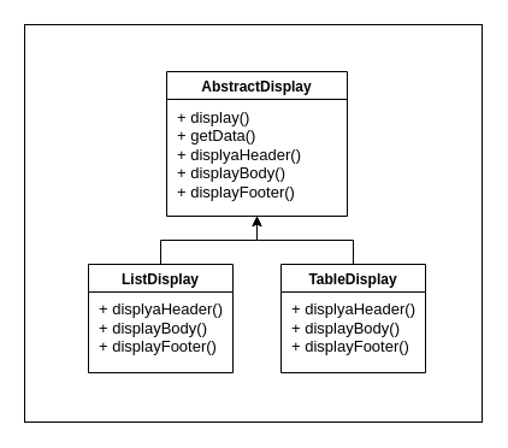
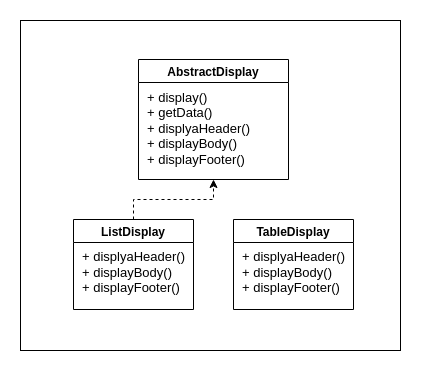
  <mxCell id="0" />
  <mxCell id="1" parent="0" />
  <mxCell id="2" value="" style="rounded=0;whiteSpace=wrap;html=1;fontSize=13;" vertex="1" parent="1"><mxGeometry x="20" y="20" width="380" height="330" as="geometry" /></mxCell>
  <mxCell id="3" value="AbstractDisplay" style="swimlane;" vertex="1" parent="1"><mxGeometry x="138" y="59" width="150" height="120" as="geometry" /></mxCell>
  <mxCell id="4" value="&lt;div style=&quot;text-align: left; font-size: 13px;&quot;&gt;&lt;span style=&quot;font-size: 13px;&quot;&gt;+ display()&lt;/span&gt;&lt;/div&gt;&lt;div style=&quot;text-align: left; font-size: 13px;&quot;&gt;&lt;span style=&quot;font-size: 13px;&quot;&gt;+ getData()&lt;/span&gt;&lt;/div&gt;&lt;div style=&quot;text-align: left; font-size: 13px;&quot;&gt;&lt;span style=&quot;font-size: 13px;&quot;&gt;+ displyaHeader()&lt;/span&gt;&lt;/div&gt;&lt;div style=&quot;text-align: left; font-size: 13px;&quot;&gt;&lt;span style=&quot;font-size: 13px;&quot;&gt;+ displayBody()&lt;/span&gt;&lt;/div&gt;&lt;div style=&quot;text-align: left; font-size: 13px;&quot;&gt;&lt;span style=&quot;font-size: 13px;&quot;&gt;+ displayFooter()&lt;/span&gt;&lt;/div&gt;" style="text;html=1;align=center;verticalAlign=middle;resizable=0;points=[];autosize=1;strokeColor=none;fontSize=13;" vertex="1" parent="3"><mxGeometry y="24" width="120" height="90" as="geometry" /></mxCell>
- <mxCell id="5" style="edgeStyle=orthogonalEdgeStyle;rounded=0;orthogonalLoop=1;jettySize=auto;html=1;entryX=0.5;entryY=1;entryDx=0;entryDy=0;fontSize=13;" edge="1" parent="1" source="6" target="3"><mxGeometry relative="1" as="geometry" /></mxCell>
+ <mxCell id="5" style="edgeStyle=orthogonalEdgeStyle;rounded=0;orthogonalLoop=1;jettySize=auto;html=1;entryX=0.5;entryY=1;entryDx=0;entryDy=0;fontSize=13;dashed=1;" edge="1" parent="1" source="6" target="3"><mxGeometry relative="1" as="geometry" /></mxCell>
  <mxCell id="6" value="ListDisplay" style="swimlane;" vertex="1" parent="1"><mxGeometry x="73" y="219" width="120" height="90" as="geometry" /></mxCell>
  <mxCell id="7" value="&lt;div style=&quot;text-align: left ; font-size: 13px&quot;&gt;&lt;span&gt;+ displyaHeader()&lt;/span&gt;&lt;br&gt;&lt;/div&gt;&lt;div style=&quot;text-align: left ; font-size: 13px&quot;&gt;&lt;span style=&quot;font-size: 13px&quot;&gt;+ displayBody()&lt;/span&gt;&lt;/div&gt;&lt;div style=&quot;text-align: left ; font-size: 13px&quot;&gt;&lt;span style=&quot;font-size: 13px&quot;&gt;+ displayFooter()&lt;/span&gt;&lt;/div&gt;" style="text;html=1;align=center;verticalAlign=middle;resizable=0;points=[];autosize=1;strokeColor=none;fontSize=13;" vertex="1" parent="6"><mxGeometry y="28" width="120" height="50" as="geometry" /></mxCell>
- <mxCell id="8" style="edgeStyle=orthogonalEdgeStyle;rounded=0;orthogonalLoop=1;jettySize=auto;html=1;entryX=0.5;entryY=1;entryDx=0;entryDy=0;fontSize=13;" edge="1" parent="1" source="9" target="3"><mxGeometry relative="1" as="geometry" /></mxCell>
  <mxCell id="9" value="TableDisplay" style="swimlane;startSize=23;" vertex="1" parent="1"><mxGeometry x="233" y="219" width="120" height="90" as="geometry" /></mxCell>
  <mxCell id="10" value="&lt;div style=&quot;text-align: left ; font-size: 13px&quot;&gt;&lt;span&gt;+ displyaHeader()&lt;/span&gt;&lt;br&gt;&lt;/div&gt;&lt;div style=&quot;text-align: left ; font-size: 13px&quot;&gt;&lt;span style=&quot;font-size: 13px&quot;&gt;+ displayBody()&lt;/span&gt;&lt;/div&gt;&lt;div style=&quot;text-align: left ; font-size: 13px&quot;&gt;&lt;span style=&quot;font-size: 13px&quot;&gt;+ displayFooter()&lt;/span&gt;&lt;/div&gt;" style="text;html=1;align=center;verticalAlign=middle;resizable=0;points=[];autosize=1;strokeColor=none;fontSize=13;" vertex="1" parent="9"><mxGeometry y="28" width="120" height="50" as="geometry" /></mxCell>
